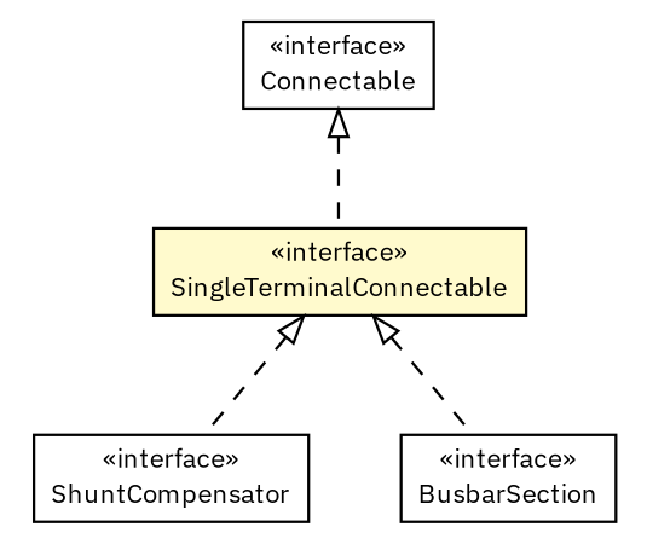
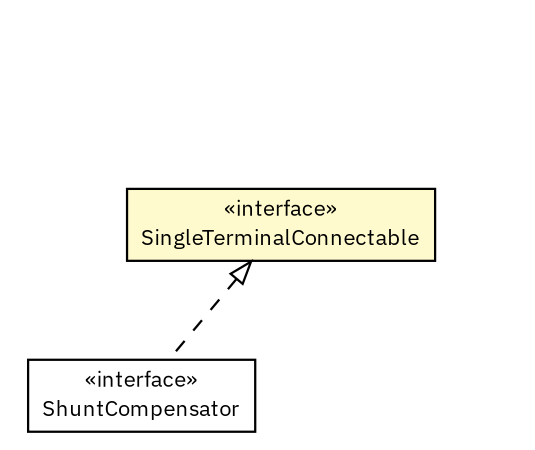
  digraph {
    fontname="IBM Plex Sans"
    nodesep=0.25
    ranksep=0.5
    node [fontcolor=black fontname="IBM Plex Sans" fontsize=10.0 shape=plaintext]
    edge [arrowtail=empty dir=back fontname="IBM Plex Sans" fontsize=10 headport=p labelfontname=Helvetica labelfontsize=10 style=dashed tailport=p]
    n1 [label=<<table title="eu.itesla_project.iidm.network.SingleTerminalConnectable" border="0" cellborder="1" cellspacing="0" cellpadding="2" port="p" bgcolor="lemonChiffon" href="./SingleTerminalConnectable.html"> 		<tr><td><table border="0" cellspacing="0" cellpadding="1"> <tr><td align="center" balign="center"> &#171;interface&#187; </td></tr> <tr><td align="center" balign="center"> SingleTerminalConnectable </td></tr> 		</table></td></tr> 		</table>>]
    n2 [label=<<table title="eu.itesla_project.iidm.network.ShuntCompensator" border="0" cellborder="1" cellspacing="0" cellpadding="2" port="p" href="./ShuntCompensator.html"> 		<tr><td><table border="0" cellspacing="0" cellpadding="1"> <tr><td align="center" balign="center"> &#171;interface&#187; </td></tr> <tr><td align="center" balign="center"> ShuntCompensator </td></tr> 		</table></td></tr> 		</table>>]
-   n3 [label=<<table title="eu.itesla_project.iidm.network.BusbarSection" border="0" cellborder="1" cellspacing="0" cellpadding="2" port="p" href="./BusbarSection.html"> 		<tr><td><table border="0" cellspacing="0" cellpadding="1"> <tr><td align="center" balign="center"> &#171;interface&#187; </td></tr> <tr><td align="center" balign="center"> BusbarSection </td></tr> 		</table></td></tr> 		</table>>]
-   n4 [label=<<table title="eu.itesla_project.iidm.network.Connectable" border="0" cellborder="1" cellspacing="0" cellpadding="2" port="p" href="./Connectable.html"> 		<tr><td><table border="0" cellspacing="0" cellpadding="1"> <tr><td align="center" balign="center"> &#171;interface&#187; </td></tr> <tr><td align="center" balign="center"> Connectable </td></tr> 		</table></td></tr> 		</table>>]
    n1 -> n2
-   n1 -> n3
-   n4 -> n1
  }
